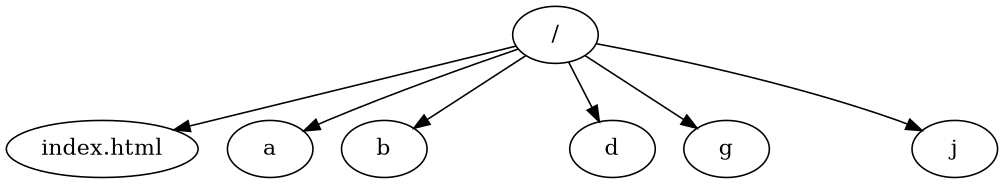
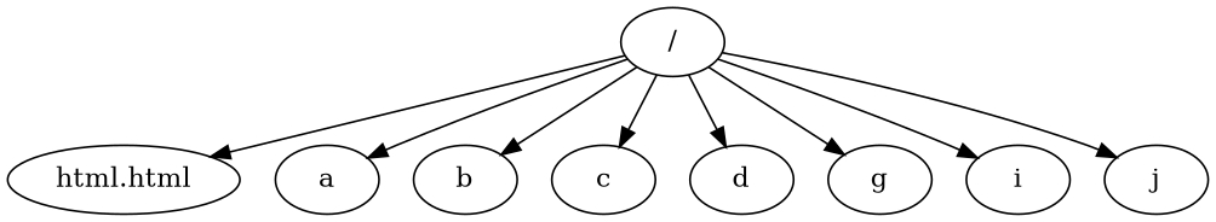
  digraph {
    rankdir=TB
    n1 [label="/"]
-   n2 [label="index.html"]
+   n2 [label="html.html"]
    n3 [label=a]
    n4 [label=b]
+   n5 [label=c]
    n6 [label=d]
    n7 [label=g]
+   n8 [label=i]
    n9 [label=j]
    n1 -> n2
    n1 -> n3
    n1 -> n4
+   n1 -> n5
    n1 -> n6
    n1 -> n7
+   n1 -> n8
    n1 -> n9
  }
